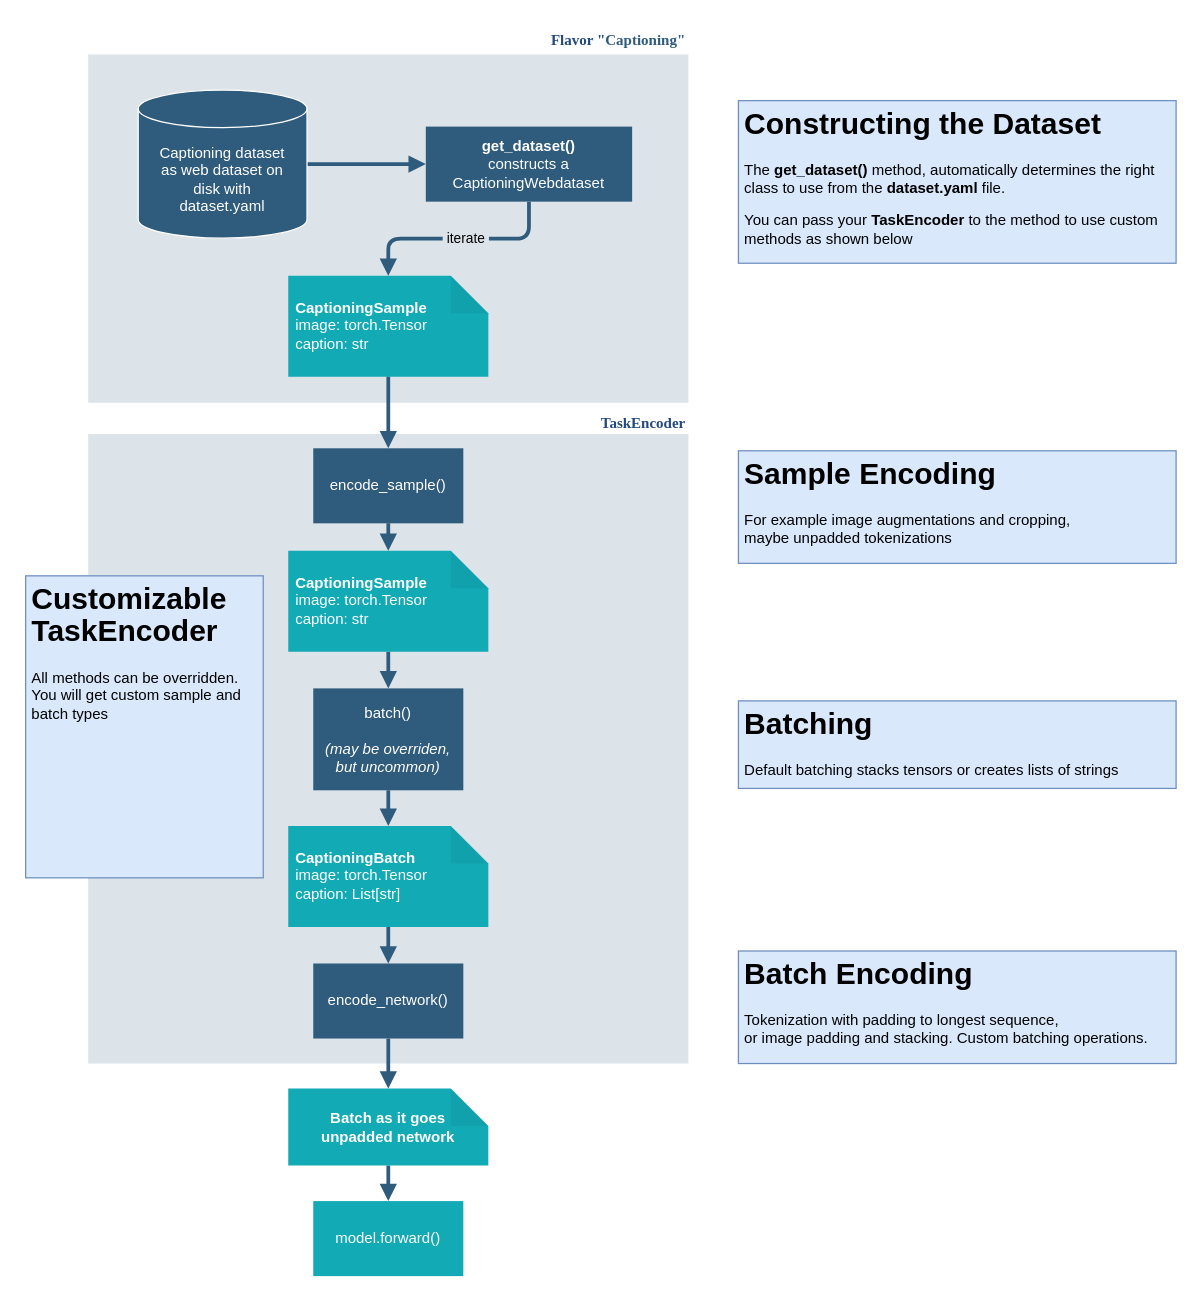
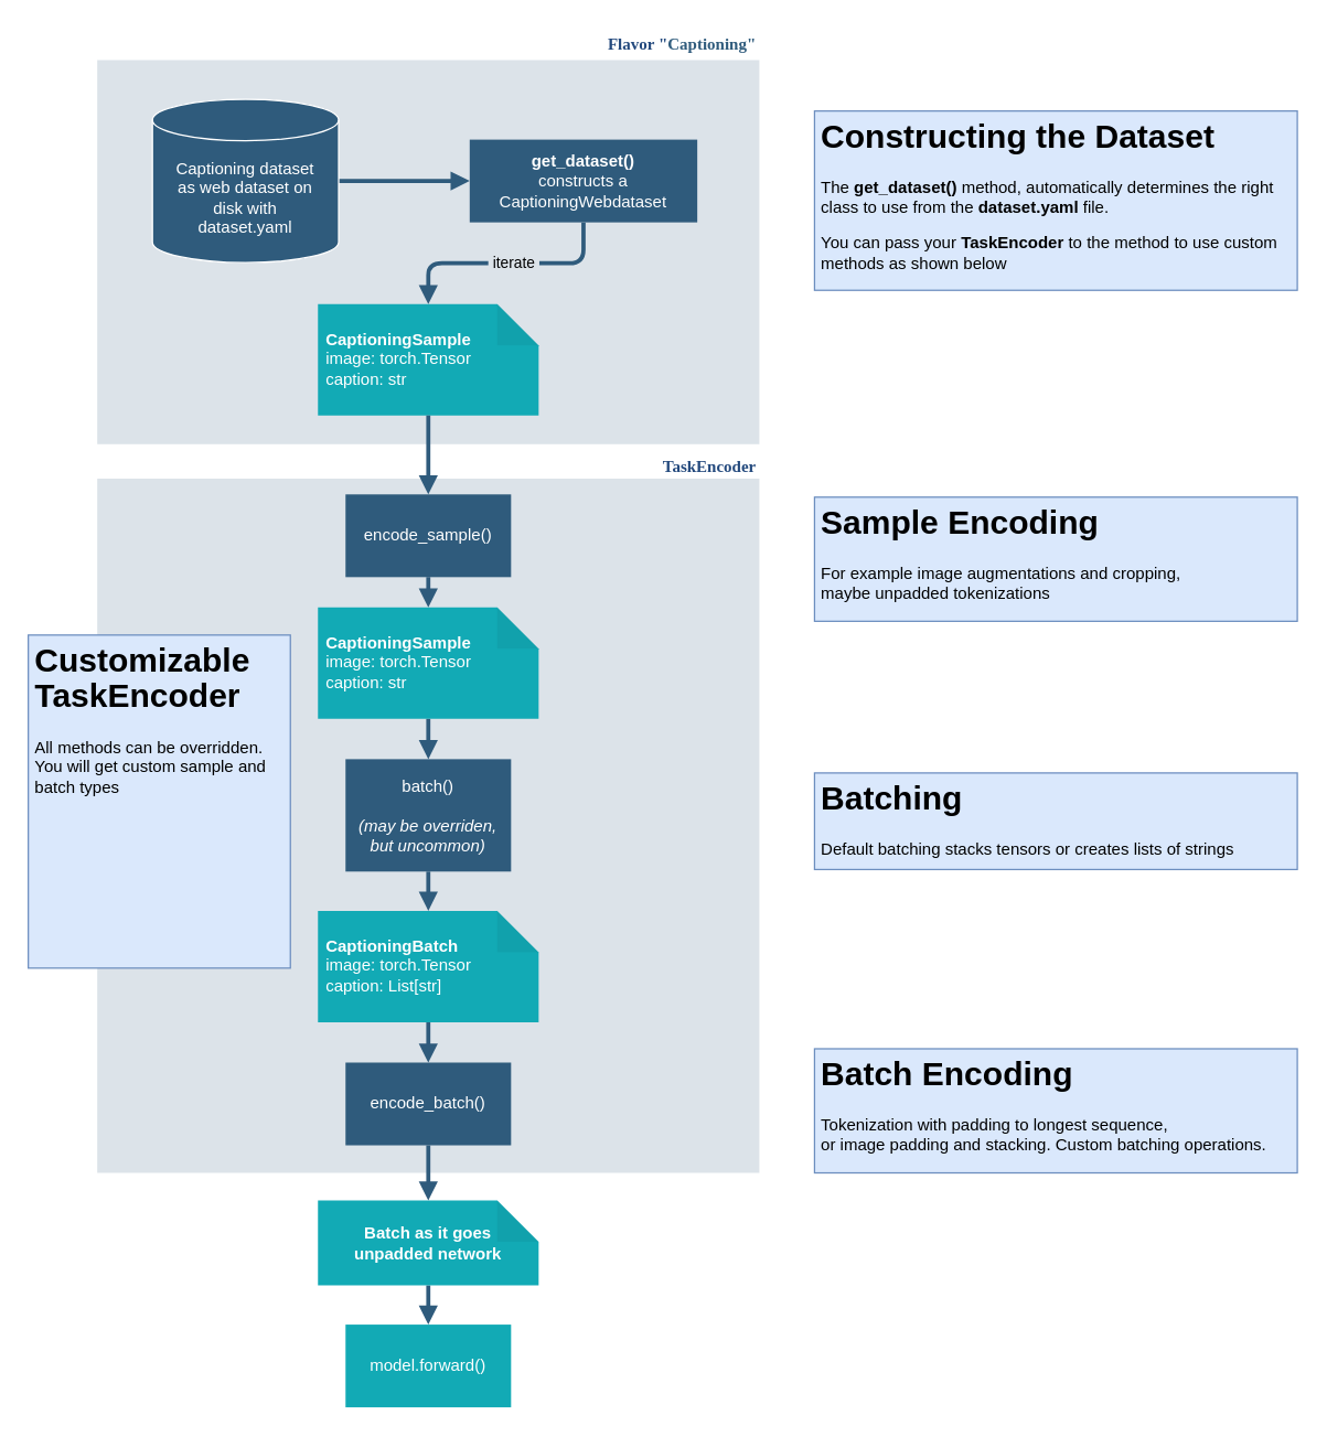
  <mxCell id="0" />
  <mxCell id="1" parent="0" />
  <mxCell id="2" value="&lt;font color=&quot;#23497d&quot;&gt;TaskEncoder&lt;/font&gt;" style="swimlane;whiteSpace=wrap;fillColor=none;swimlaneFillColor=#BAC8D3;fontColor=#2F5B7C;fontFamily=Tahoma;html=1;strokeColor=none;opacity=50;align=right;startSize=15;verticalAlign=bottom;" parent="1" vertex="1"><mxGeometry x="70" y="331.5" width="480" height="518.5" as="geometry"><mxRectangle x="24.5" y="88.5" width="80" height="23" as="alternateBounds" /></mxGeometry></mxCell>
  <mxCell id="3" style="edgeStyle=orthogonalEdgeStyle;shape=connector;rounded=1;orthogonalLoop=1;jettySize=auto;html=1;entryX=0.5;entryY=0;entryDx=0;entryDy=0;entryPerimeter=0;labelBackgroundColor=default;strokeColor=#2F5B7C;strokeWidth=3;fontFamily=Helvetica;fontSize=11;fontColor=default;endArrow=block;endFill=1;" parent="2" source="4" target="8" edge="1"><mxGeometry relative="1" as="geometry" /></mxCell>
  <mxCell id="4" value="encode_sample()" style="whiteSpace=wrap;strokeColor=none;fillColor=#2f5b7c;shadow=0;fontColor=#FFFFFF;fontFamily=Helvetica;fontStyle=0;html=1;fontSize=12;spacing=6;verticalAlign=middle;dashed=1;dashPattern=12 12;" parent="2" vertex="1"><mxGeometry x="180" y="26.5" width="120" height="60" as="geometry" /></mxCell>
  <mxCell id="5" style="edgeStyle=orthogonalEdgeStyle;shape=connector;rounded=1;orthogonalLoop=1;jettySize=auto;html=1;exitX=0.5;exitY=1;exitDx=0;exitDy=0;entryX=0.5;entryY=0;entryDx=0;entryDy=0;entryPerimeter=0;labelBackgroundColor=default;strokeColor=#2F5B7C;strokeWidth=3;fontFamily=Helvetica;fontSize=11;fontColor=default;endArrow=block;endFill=1;" parent="2" source="6" target="10" edge="1"><mxGeometry relative="1" as="geometry" /></mxCell>
  <mxCell id="6" value="batch()&lt;br&gt;&lt;i&gt;&lt;br&gt;(may be overriden, but uncommon)&lt;/i&gt;" style="whiteSpace=wrap;strokeColor=none;fillColor=#2f5b7c;shadow=0;fontColor=#FFFFFF;fontFamily=Helvetica;fontStyle=0;html=1;fontSize=12;spacing=6;verticalAlign=middle;" parent="2" vertex="1"><mxGeometry x="180" y="218.5" width="120" height="81.5" as="geometry" /></mxCell>
  <mxCell id="7" style="edgeStyle=orthogonalEdgeStyle;shape=connector;rounded=1;orthogonalLoop=1;jettySize=auto;html=1;entryX=0.5;entryY=0;entryDx=0;entryDy=0;labelBackgroundColor=default;strokeColor=#2F5B7C;strokeWidth=3;fontFamily=Helvetica;fontSize=11;fontColor=default;endArrow=block;endFill=1;" parent="2" source="8" target="6" edge="1"><mxGeometry relative="1" as="geometry" /></mxCell>
  <mxCell id="8" value="&lt;b style=&quot;border-color: var(--border-color);&quot;&gt;CaptioningSample&lt;/b&gt;&lt;br style=&quot;border-color: var(--border-color);&quot;&gt;image: torch.Tensor&lt;br style=&quot;border-color: var(--border-color);&quot;&gt;&lt;div style=&quot;border-color: var(--border-color);&quot;&gt;caption: str&lt;/div&gt;" style="shape=note;whiteSpace=wrap;html=1;backgroundOutline=1;darkOpacity=0.05;fontFamily=Helvetica;fontSize=12;fontColor=#FFFFFF;align=left;fillColor=#12aab5;strokeColor=none;shadow=0;fontStyle=0;spacing=6;spacingBottom=0;" parent="2" vertex="1"><mxGeometry x="160" y="108.5" width="160" height="80.75" as="geometry" /></mxCell>
  <mxCell id="9" style="edgeStyle=orthogonalEdgeStyle;shape=connector;rounded=1;orthogonalLoop=1;jettySize=auto;html=1;entryX=0.5;entryY=0;entryDx=0;entryDy=0;labelBackgroundColor=default;strokeColor=#2F5B7C;strokeWidth=3;fontFamily=Helvetica;fontSize=11;fontColor=default;endArrow=block;endFill=1;" parent="2" source="10" target="11" edge="1"><mxGeometry relative="1" as="geometry" /></mxCell>
  <mxCell id="10" value="&lt;b style=&quot;border-color: var(--border-color);&quot;&gt;CaptioningBatch&lt;/b&gt;&lt;br style=&quot;border-color: var(--border-color);&quot;&gt;image: torch.Tensor&lt;br style=&quot;border-color: var(--border-color);&quot;&gt;&lt;div style=&quot;border-color: var(--border-color);&quot;&gt;caption: List[str]&lt;/div&gt;" style="shape=note;whiteSpace=wrap;html=1;backgroundOutline=1;darkOpacity=0.05;fontFamily=Helvetica;fontSize=12;fontColor=#FFFFFF;align=left;fillColor=#12aab5;strokeColor=none;shadow=0;fontStyle=0;spacing=6;spacingBottom=0;" parent="2" vertex="1"><mxGeometry x="160" y="328.5" width="160" height="80.75" as="geometry" /></mxCell>
- <mxCell id="11" value="encode_network()" style="whiteSpace=wrap;strokeColor=none;fillColor=#2f5b7c;shadow=0;fontColor=#FFFFFF;fontFamily=Helvetica;fontStyle=0;html=1;fontSize=12;spacing=6;verticalAlign=middle;dashed=1;dashPattern=12 12;" parent="2" vertex="1"><mxGeometry x="180" y="438.5" width="120" height="60" as="geometry" /></mxCell>
+ <mxCell id="11" value="encode_batch()" style="whiteSpace=wrap;strokeColor=none;fillColor=#2f5b7c;shadow=0;fontColor=#FFFFFF;fontFamily=Helvetica;fontStyle=0;html=1;fontSize=12;spacing=6;verticalAlign=middle;dashed=1;dashPattern=12 12;" parent="2" vertex="1"><mxGeometry x="180" y="438.5" width="120" height="60" as="geometry" /></mxCell>
  <mxCell id="12" value="&lt;h1 style=&quot;line-height: 110%;&quot;&gt;Customizable TaskEncoder&lt;br&gt;&lt;/h1&gt;&lt;p style=&quot;line-height: 120%;&quot;&gt;All methods can be overridden.&lt;br&gt;You will get custom sample and batch types&lt;/p&gt;" style="text;html=1;strokeColor=#6c8ebf;fillColor=#dae8fc;spacing=5;spacingTop=-20;whiteSpace=wrap;overflow=hidden;rounded=0;" parent="2" vertex="1"><mxGeometry x="-50" y="128.5" width="190" height="241.5" as="geometry" /></mxCell>
  <mxCell id="13" value="&lt;font color=&quot;#23497d&quot;&gt;Flavor &quot;&lt;/font&gt;Captioning&quot;" style="swimlane;whiteSpace=wrap;fillColor=none;swimlaneFillColor=#BAC8D3;fontColor=#2F5B7C;fontFamily=Tahoma;html=1;strokeColor=none;opacity=50;align=right;" parent="1" vertex="1"><mxGeometry x="70" y="20" width="480" height="301.5" as="geometry"><mxRectangle x="24.5" y="88.5" width="80" height="23" as="alternateBounds" /></mxGeometry></mxCell>
  <mxCell id="14" style="edgeStyle=orthogonalEdgeStyle;shape=connector;rounded=1;orthogonalLoop=1;jettySize=auto;html=1;entryX=0;entryY=0.5;entryDx=0;entryDy=0;labelBackgroundColor=default;strokeColor=#2F5B7C;strokeWidth=3;fontFamily=Helvetica;fontSize=11;fontColor=default;endArrow=block;endFill=1;" parent="13" source="15" target="18" edge="1"><mxGeometry relative="1" as="geometry" /></mxCell>
  <mxCell id="15" value="Captioning dataset&lt;br&gt;as web dataset on disk&amp;nbsp;with&lt;br&gt;dataset.yaml" style="shape=cylinder3;whiteSpace=wrap;html=1;boundedLbl=1;backgroundOutline=1;size=15;fillColor=#2f5b7c;strokeColor=#FFFFFF;fontColor=#FFFFFF;shadow=0;fontStyle=0;gradientColor=none;spacing=6;" parent="13" vertex="1"><mxGeometry x="40" y="51.5" width="135" height="118.5" as="geometry" /></mxCell>
  <mxCell id="16" value="&lt;b style=&quot;border-color: var(--border-color);&quot;&gt;CaptioningSample&lt;/b&gt;&lt;br style=&quot;border-color: var(--border-color);&quot;&gt;image: torch.Tensor&lt;br style=&quot;border-color: var(--border-color);&quot;&gt;&lt;div style=&quot;border-color: var(--border-color);&quot;&gt;caption: str&lt;/div&gt;" style="shape=note;whiteSpace=wrap;html=1;backgroundOutline=1;darkOpacity=0.05;fontFamily=Helvetica;fontSize=12;fontColor=#FFFFFF;align=left;fillColor=#12aab5;strokeColor=none;shadow=0;fontStyle=0;spacing=6;spacingBottom=0;" parent="13" vertex="1"><mxGeometry x="160" y="200" width="160" height="80.75" as="geometry" /></mxCell>
  <mxCell id="17" value="&amp;nbsp;iterate&amp;nbsp;" style="edgeStyle=orthogonalEdgeStyle;shape=connector;rounded=1;orthogonalLoop=1;jettySize=auto;html=1;entryX=0.5;entryY=0;entryDx=0;entryDy=0;entryPerimeter=0;labelBackgroundColor=#dce3e9;strokeColor=#2F5B7C;strokeWidth=3;fontFamily=Helvetica;fontSize=11;fontColor=default;endArrow=block;endFill=1;labelBorderColor=none;spacingLeft=0;spacingRight=-3;spacing=3;" parent="13" source="18" target="16" edge="1"><mxGeometry x="-0.043" relative="1" as="geometry"><mxPoint as="offset" /></mxGeometry></mxCell>
  <mxCell id="18" value="&lt;b&gt;get_dataset()&lt;/b&gt;&lt;br&gt;constructs a&lt;br&gt;CaptioningWebdataset" style="whiteSpace=wrap;strokeColor=none;fillColor=#2f5b7c;shadow=0;fontColor=#FFFFFF;fontFamily=Helvetica;fontStyle=0;html=1;fontSize=12;spacing=6;verticalAlign=middle;" parent="13" vertex="1"><mxGeometry x="270" y="80.75" width="165" height="60" as="geometry" /></mxCell>
  <mxCell id="19" style="edgeStyle=orthogonalEdgeStyle;shape=connector;rounded=1;orthogonalLoop=1;jettySize=auto;html=1;entryX=0.5;entryY=0;entryDx=0;entryDy=0;labelBackgroundColor=default;strokeColor=#2F5B7C;strokeWidth=3;fontFamily=Helvetica;fontSize=11;fontColor=default;endArrow=block;endFill=1;" parent="1" source="20" target="22" edge="1"><mxGeometry relative="1" as="geometry" /></mxCell>
  <mxCell id="20" value="&lt;div style=&quot;&quot;&gt;&lt;b style=&quot;background-color: initial;&quot;&gt;Batch as it goes&lt;br&gt;unpadded network&lt;/b&gt;&lt;/div&gt;" style="shape=note;whiteSpace=wrap;html=1;backgroundOutline=1;darkOpacity=0.05;fontFamily=Helvetica;fontSize=12;fontColor=#FFFFFF;align=center;fillColor=#12aab5;strokeColor=none;shadow=0;fontStyle=0;spacing=6;spacingBottom=0;" parent="1" vertex="1"><mxGeometry x="230" y="870" width="160" height="61.5" as="geometry" /></mxCell>
  <mxCell id="21" style="edgeStyle=orthogonalEdgeStyle;shape=connector;rounded=1;orthogonalLoop=1;jettySize=auto;html=1;labelBackgroundColor=default;strokeColor=#2F5B7C;strokeWidth=3;fontFamily=Helvetica;fontSize=11;fontColor=default;endArrow=block;endFill=1;" parent="1" source="11" target="20" edge="1"><mxGeometry relative="1" as="geometry" /></mxCell>
  <mxCell id="22" value="model.forward()" style="whiteSpace=wrap;strokeColor=none;fillColor=#12aab5;shadow=0;fontColor=#FFFFFF;fontFamily=Helvetica;fontStyle=0;html=1;fontSize=12;spacing=6;verticalAlign=middle;dashed=1;dashPattern=12 12;" parent="1" vertex="1"><mxGeometry x="250" y="960" width="120" height="60" as="geometry" /></mxCell>
  <mxCell id="23" value="&lt;h1 style=&quot;line-height: 110%;&quot;&gt;Batching&lt;/h1&gt;&lt;p style=&quot;line-height: 120%;&quot;&gt;Default batching stacks tensors or creates lists of strings&lt;/p&gt;" style="text;html=1;strokeColor=#6c8ebf;fillColor=#dae8fc;spacing=5;spacingTop=-20;whiteSpace=wrap;overflow=hidden;rounded=0;" parent="1" vertex="1"><mxGeometry x="590" y="560" width="350" height="70" as="geometry" /></mxCell>
  <mxCell id="24" value="&lt;h1 style=&quot;line-height: 110%;&quot;&gt;Batch Encoding&lt;/h1&gt;&lt;p style=&quot;line-height: 120%;&quot;&gt;Tokenization with padding to longest sequence,&lt;br&gt;or image padding and stacking. Custom batching operations.&lt;/p&gt;" style="text;html=1;strokeColor=#6c8ebf;fillColor=#dae8fc;spacing=5;spacingTop=-20;whiteSpace=wrap;overflow=hidden;rounded=0;" parent="1" vertex="1"><mxGeometry x="590" y="760" width="350" height="90" as="geometry" /></mxCell>
  <mxCell id="25" value="&lt;h1 style=&quot;line-height: 110%;&quot;&gt;Sample Encoding&lt;/h1&gt;&lt;p style=&quot;line-height: 120%;&quot;&gt;For example image augmentations and cropping,&lt;br&gt;maybe unpadded tokenizations&lt;/p&gt;" style="text;html=1;strokeColor=#6c8ebf;fillColor=#dae8fc;spacing=5;spacingTop=-20;whiteSpace=wrap;overflow=hidden;rounded=0;" parent="1" vertex="1"><mxGeometry x="590" y="360" width="350" height="90" as="geometry" /></mxCell>
  <mxCell id="26" value="&lt;h1 style=&quot;line-height: 110%;&quot;&gt;Constructing the Dataset&lt;/h1&gt;&lt;p style=&quot;line-height: 120%;&quot;&gt;The &lt;b&gt;get_dataset()&lt;/b&gt; method, automatically determines the right class to use from the &lt;b&gt;dataset.yaml&lt;/b&gt; file.&lt;/p&gt;&lt;p style=&quot;line-height: 120%;&quot;&gt;You can pass your &lt;b&gt;TaskEncoder&lt;/b&gt; to the method to use custom methods as shown below&lt;/p&gt;" style="text;html=1;strokeColor=#6c8ebf;fillColor=#dae8fc;spacing=5;spacingTop=-20;whiteSpace=wrap;overflow=hidden;rounded=0;" parent="1" vertex="1"><mxGeometry x="590" y="80" width="350" height="130" as="geometry" /></mxCell>
  <mxCell id="27" style="edgeStyle=orthogonalEdgeStyle;rounded=1;orthogonalLoop=1;jettySize=auto;html=1;entryX=0.5;entryY=0;entryDx=0;entryDy=0;endArrow=block;strokeColor=#2F5B7C;strokeWidth=3;endFill=1;" parent="1" source="16" target="4" edge="1"><mxGeometry relative="1" as="geometry" /></mxCell>
